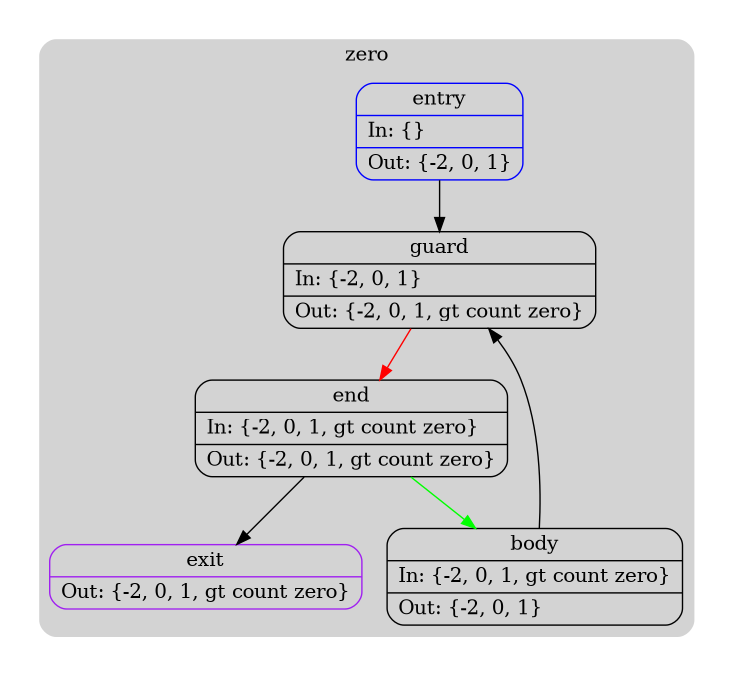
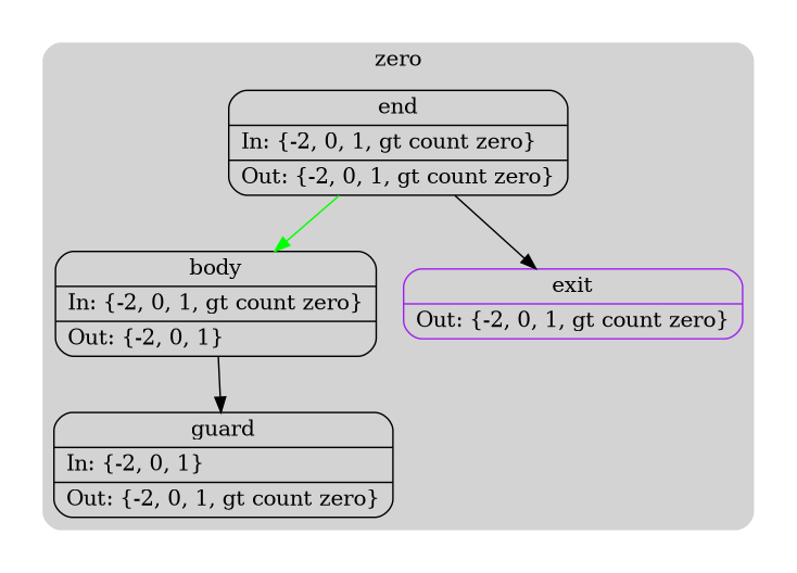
  digraph {
    compound=true
    node [color=black shape=Mrecord]
-   n1 [color=blue label="{entry|In: \{\}\l|Out: \{-2, 0, 1\}\l}"]
    n2 [label="{guard|In: \{-2, 0, 1\}\l|Out: \{-2, 0, 1, gt count zero\}\l}"]
    n3 [label="{body|In: \{-2, 0, 1, gt count zero\}\l|Out: \{-2, 0, 1\}\l}"]
    n4 [label="{end|In: \{-2, 0, 1, gt count zero\}\l|Out: \{-2, 0, 1, gt count zero\}\l}"]
    n5 [color=purple label="{exit|Out: \{-2, 0, 1, gt count zero\}\l}"]
    subgraph cluster_1 {
      peripheries=0
      subgraph cluster_2 {
        peripheries=0
        subgraph cluster_3 {
          bgcolor=lightgray
          color=darkgray
          label=zero
          peripheries=0
          style=rounded
-         n1
          n2
          n3
          n4
          n5
        }
      }
    }
-   n1 -> n2
-   n2 -> n4 [color=red]
    n3 -> n2
    n4 -> n3 [color=green]
    n4 -> n5 [color=black]
  }
